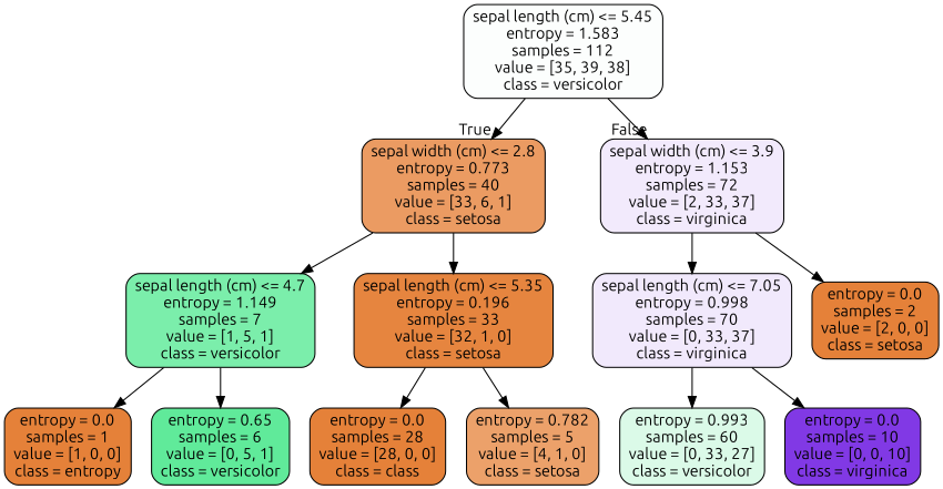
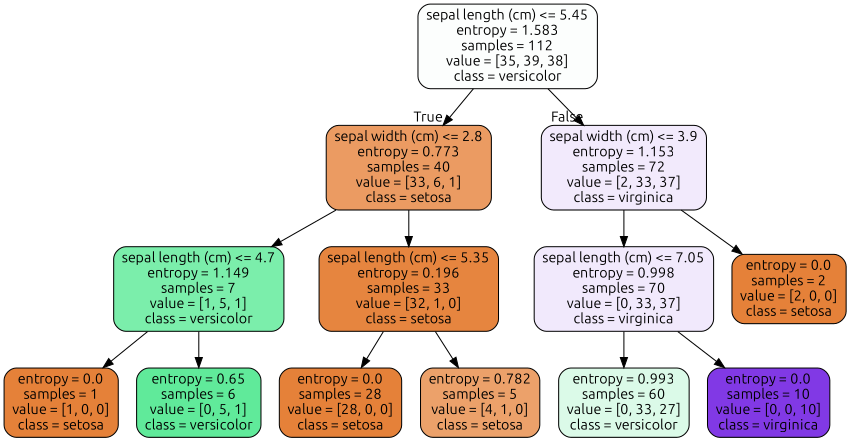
  digraph {
    fontname=Ubuntu
    node [color=black fillcolor="#e58139ff" fontname=Ubuntu shape=box style="filled, rounded"]
    edge [fontname=Ubuntu]
    n1 [fillcolor="#39e58103" label="sepal length (cm) <= 5.45\nentropy = 1.583\nsamples = 112\nvalue = [35, 39, 38]\nclass = versicolor"]
    n2 [fillcolor="#e58139ca" label="sepal width (cm) <= 2.8\nentropy = 0.773\nsamples = 40\nvalue = [33, 6, 1]\nclass = setosa"]
    n3 [fillcolor="#8139e51a" label="sepal width (cm) <= 3.9\nentropy = 1.153\nsamples = 72\nvalue = [2, 33, 37]\nclass = virginica"]
    n4 [fillcolor="#39e581aa" label="sepal length (cm) <= 4.7\nentropy = 1.149\nsamples = 7\nvalue = [1, 5, 1]\nclass = versicolor"]
    n5 [fillcolor="#e58139f7" label="sepal length (cm) <= 5.35\nentropy = 0.196\nsamples = 33\nvalue = [32, 1, 0]\nclass = setosa"]
    n6 [fillcolor="#8139e51c" label="sepal length (cm) <= 7.05\nentropy = 0.998\nsamples = 70\nvalue = [0, 33, 37]\nclass = virginica"]
    n7 [label="entropy = 0.0\nsamples = 2\nvalue = [2, 0, 0]\nclass = setosa"]
-   n8 [label="entropy = 0.0\nsamples = 1\nvalue = [1, 0, 0]\nclass = entropy"]
+   n8 [label="entropy = 0.0\nsamples = 1\nvalue = [1, 0, 0]\nclass = setosa"]
    n9 [fillcolor="#39e581cc" label="entropy = 0.65\nsamples = 6\nvalue = [0, 5, 1]\nclass = versicolor"]
-   n10 [label="entropy = 0.0\nsamples = 28\nvalue = [28, 0, 0]\nclass = class"]
+   n10 [label="entropy = 0.0\nsamples = 28\nvalue = [28, 0, 0]\nclass = setosa"]
    n11 [fillcolor="#e58139bf" label="entropy = 0.782\nsamples = 5\nvalue = [4, 1, 0]\nclass = setosa"]
    n12 [fillcolor="#39e5812e" label="entropy = 0.993\nsamples = 60\nvalue = [0, 33, 27]\nclass = versicolor"]
    n13 [fillcolor="#8139e5ff" label="entropy = 0.0\nsamples = 10\nvalue = [0, 0, 10]\nclass = virginica"]
    n1 -> n2 [headlabel=True labelangle=45 labeldistance=2.5]
    n1 -> n3 [headlabel=False labelangle=-45 labeldistance=2.5]
    n2 -> n4
    n2 -> n5
    n3 -> n6
    n3 -> n7
    n4 -> n8
    n4 -> n9
    n5 -> n10
    n5 -> n11
    n6 -> n12
    n6 -> n13
  }
